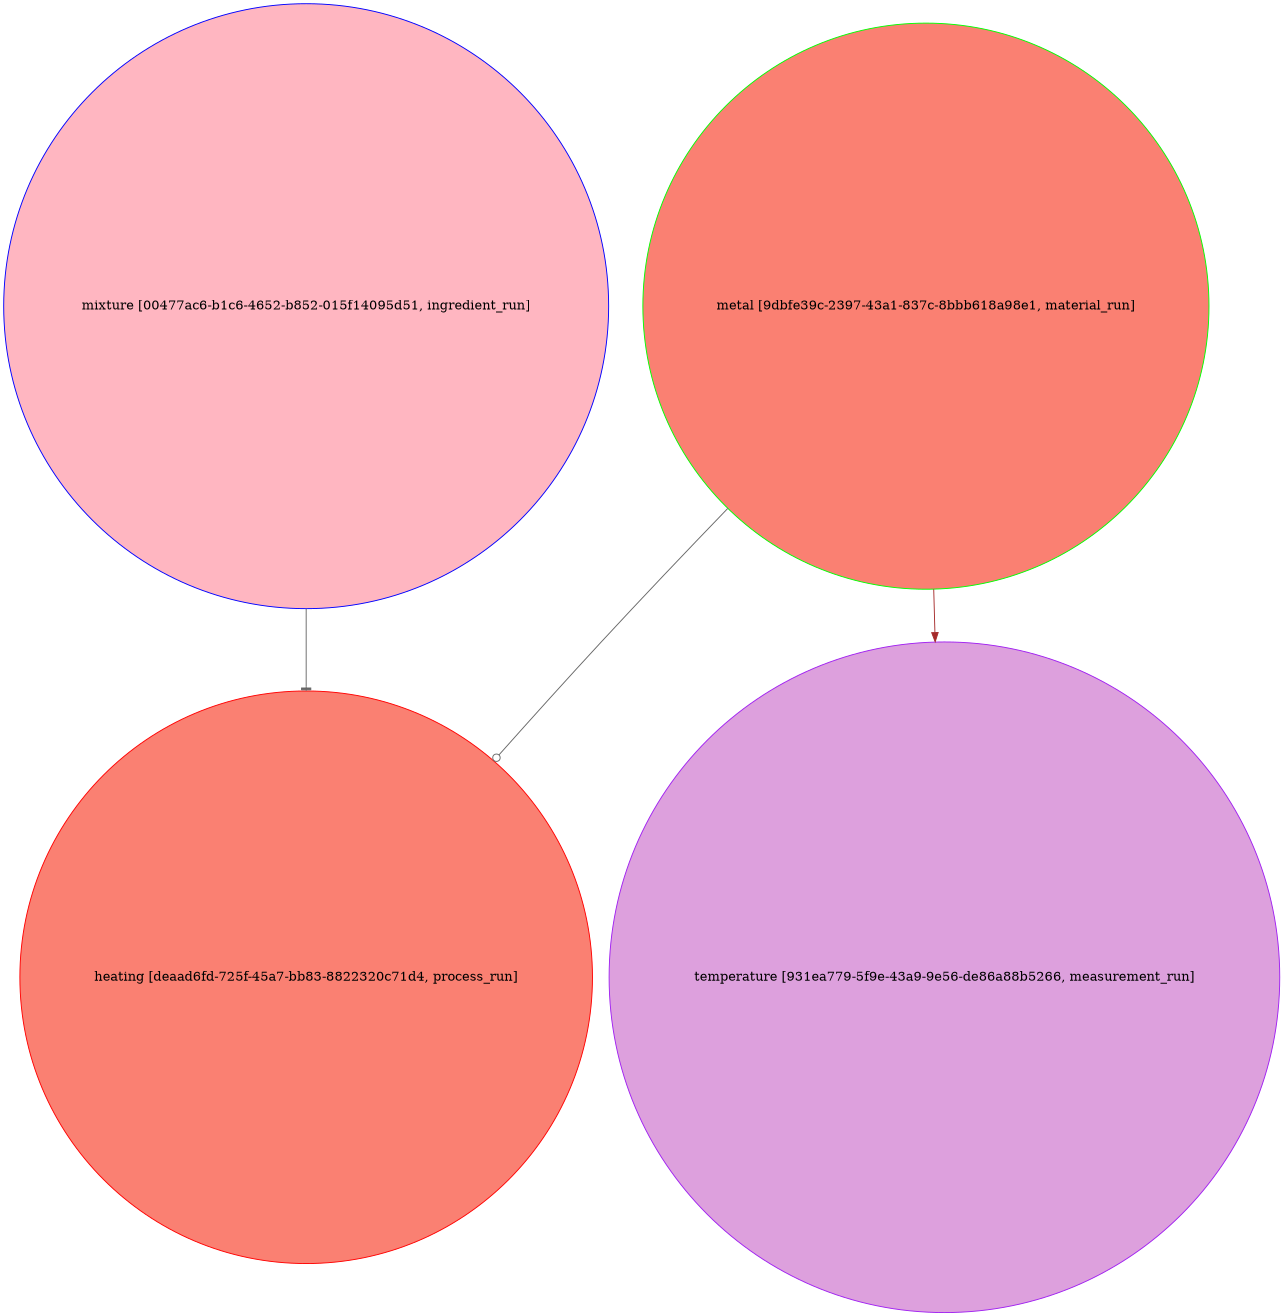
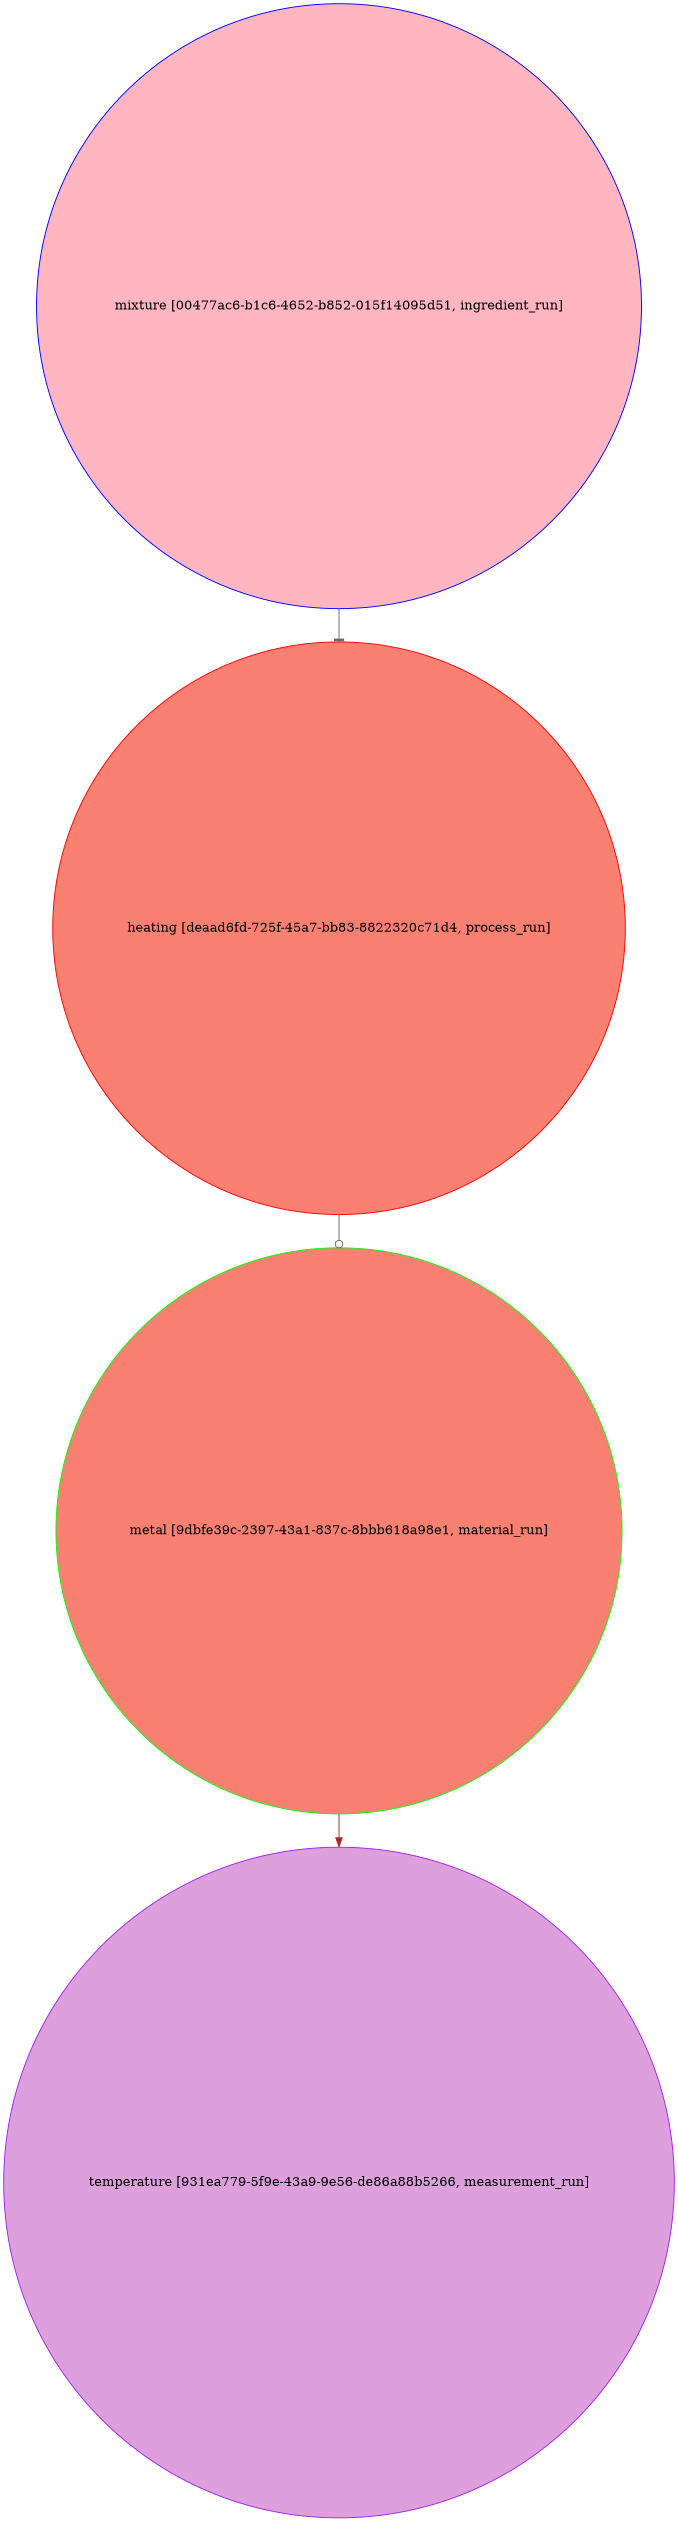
  strict digraph {
    node [shape=circle style=filled fillcolor=salmon]
    edge [color=gray40]
    "mixture [00477ac6-b1c6-4652-b852-015f14095d51, ingredient_run]" [color=blue height=9.0811 object="{\"absolute_quantity\": null, \"file_links\": [], \"labels\": [], \"mass_fraction\": null, \"material\": null, \"name\": \"mixture\", \"notes\": null, \"number_fraction\": null, \"process\": {\"id\": \"deaad6fd-725f-45a7-bb83-8822320c71d4\", \"scope\": \"auto\", \"type\": \"link_by_uid\"}, \"spec\": {\"id\": \"d1577f96-e3e3-44b9-ba71-3a075b602218\", \"scope\": \"auto\", \"type\": \"link_by_uid\"}, \"tags\": [], \"type\": \"ingredient_run\", \"uids\": {\"auto\": \"00477ac6-b1c6-4652-b852-015f14095d51\"}, \"volume_fraction\": null}" type=ingredient_run uuid="00477ac6-b1c6-4652-b852-015f14095d51" width=9.0811 fillcolor=lightpink]
    "heating [deaad6fd-725f-45a7-bb83-8822320c71d4, process_run]" [color=red height=8.5937 object="{\"conditions\": [], \"file_links\": [], \"name\": \"heating\", \"notes\": null, \"parameters\": [], \"source\": null, \"spec\": {\"id\": \"9590d31f-433d-400d-b583-4663cc3f2d7c\", \"scope\": \"auto\", \"type\": \"link_by_uid\"}, \"tags\": [], \"type\": \"process_run\", \"uids\": {\"auto\": \"deaad6fd-725f-45a7-bb83-8822320c71d4\"}}" type=process_run uuid="deaad6fd-725f-45a7-bb83-8822320c71d4" width=8.5937]
    "metal [9dbfe39c-2397-43a1-837c-8bbb618a98e1, material_run]" [color=green height=8.5034 object="{\"file_links\": [], \"name\": \"metal\", \"notes\": null, \"process\": {\"id\": \"deaad6fd-725f-45a7-bb83-8822320c71d4\", \"scope\": \"auto\", \"type\": \"link_by_uid\"}, \"sample_type\": \"unknown\", \"spec\": {\"id\": \"20ce09af-81ef-4025-801f-6c773af4acad\", \"scope\": \"auto\", \"type\": \"link_by_uid\"}, \"tags\": [], \"type\": \"material_run\", \"uids\": {\"auto\": \"9dbfe39c-2397-43a1-837c-8bbb618a98e1\"}}" type=material_run uuid="9dbfe39c-2397-43a1-837c-8bbb618a98e1" width=8.5034]
    "temperature [931ea779-5f9e-43a9-9e56-de86a88b5266, measurement_run]" [color=purple height=10.074 object="{\"conditions\": [], \"file_links\": [], \"material\": {\"id\": \"9dbfe39c-2397-43a1-837c-8bbb618a98e1\", \"scope\": \"auto\", \"type\": \"link_by_uid\"}, \"name\": \"temperature\", \"notes\": null, \"parameters\": [], \"properties\": [], \"source\": null, \"spec\": {\"id\": \"9a57fece-3aab-4e78-a26a-40ecb98cc5e1\", \"scope\": \"auto\", \"type\": \"link_by_uid\"}, \"tags\": [], \"type\": \"measurement_run\", \"uids\": {\"auto\": \"931ea779-5f9e-43a9-9e56-de86a88b5266\"}}" type=measurement_run uuid="931ea779-5f9e-43a9-9e56-de86a88b5266" width=10.074 fillcolor=plum]
    "mixture [00477ac6-b1c6-4652-b852-015f14095d51, ingredient_run]" -> "heating [deaad6fd-725f-45a7-bb83-8822320c71d4, process_run]" [arrowhead=tee]
-   "metal [9dbfe39c-2397-43a1-837c-8bbb618a98e1, material_run]" -> "heating [deaad6fd-725f-45a7-bb83-8822320c71d4, process_run]" [arrowhead=odot]
+   "heating [deaad6fd-725f-45a7-bb83-8822320c71d4, process_run]" -> "metal [9dbfe39c-2397-43a1-837c-8bbb618a98e1, material_run]" [arrowhead=odot]
    "metal [9dbfe39c-2397-43a1-837c-8bbb618a98e1, material_run]" -> "temperature [931ea779-5f9e-43a9-9e56-de86a88b5266, measurement_run]" [color=brown arrowhead=normal]
  }
